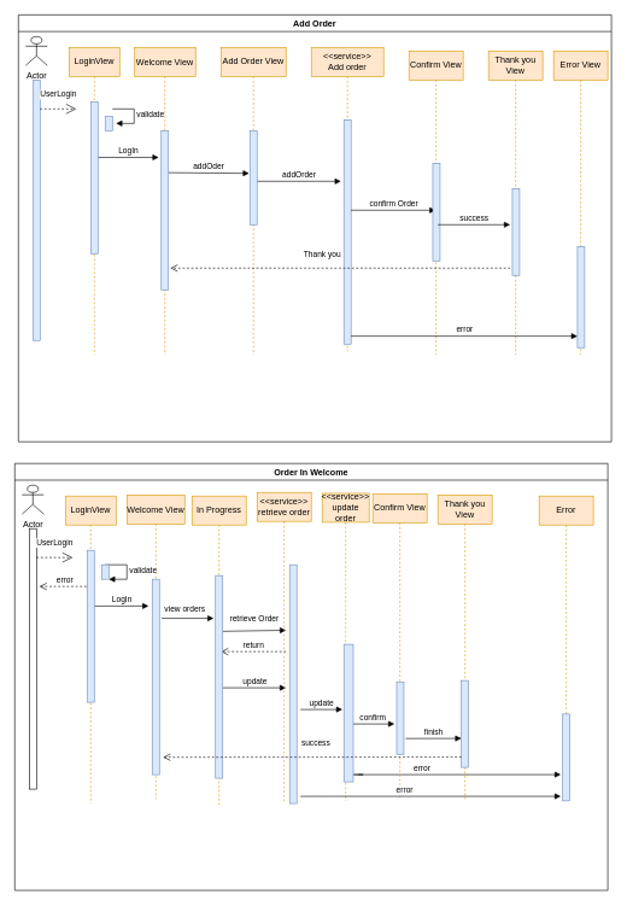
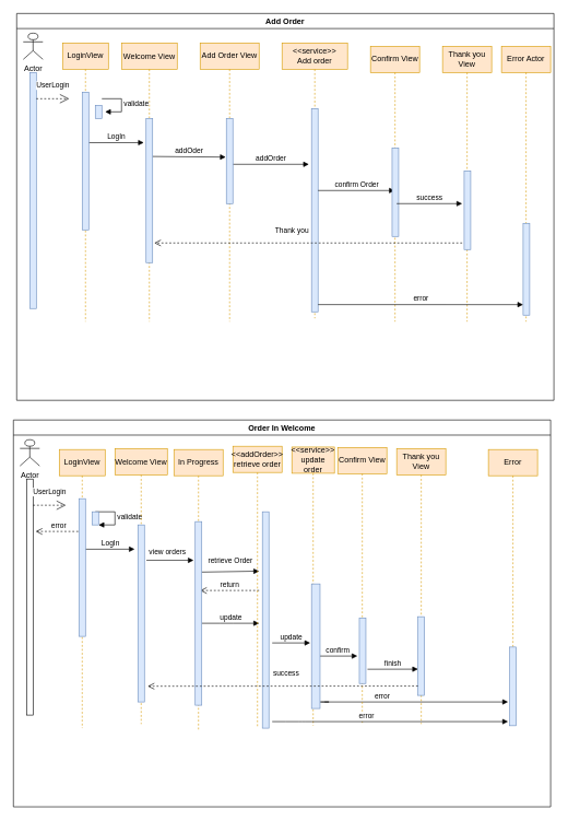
  <mxCell id="0" />
  <mxCell id="1" parent="0" />
  <mxCell id="2" value="Add Order" style="swimlane;" vertex="1" parent="1"><mxGeometry x="25" y="20" width="820" height="590" as="geometry" /></mxCell>
  <mxCell id="3" value="Actor" style="shape=umlActor;verticalLabelPosition=bottom;verticalAlign=top;html=1;outlineConnect=0;" vertex="1" parent="2"><mxGeometry x="10" y="30" width="30" height="40" as="geometry" /></mxCell>
  <mxCell id="4" value="" style="html=1;points=[];perimeter=orthogonalPerimeter;fillColor=#dae8fc;strokeColor=#6c8ebf;" vertex="1" parent="2"><mxGeometry x="20" y="90" width="10" height="360" as="geometry" /></mxCell>
  <mxCell id="5" value="LoginView" style="shape=umlLifeline;perimeter=lifelinePerimeter;whiteSpace=wrap;html=1;container=1;collapsible=0;recursiveResize=0;outlineConnect=0;fillColor=#ffe6cc;strokeColor=#d79b00;" vertex="1" parent="2"><mxGeometry x="70" y="45" width="70" height="425" as="geometry" /></mxCell>
  <mxCell id="6" value="UserLogin" style="endArrow=open;endSize=12;dashed=1;html=1;" edge="1" parent="2"><mxGeometry y="20" width="160" relative="1" as="geometry"><mxPoint x="30" y="130" as="sourcePoint" /><mxPoint x="80" y="130" as="targetPoint" /><mxPoint as="offset" /></mxGeometry></mxCell>
  <mxCell id="7" value="Welcome View" style="shape=umlLifeline;perimeter=lifelinePerimeter;container=1;collapsible=0;recursiveResize=0;rounded=0;shadow=0;strokeWidth=1;fillColor=#ffe6cc;strokeColor=#d79b00;" parent="2" vertex="1"><mxGeometry x="160" y="45" width="85" height="425" as="geometry" /></mxCell>
  <mxCell id="8" value="Add Order View" style="shape=umlLifeline;perimeter=lifelinePerimeter;whiteSpace=wrap;html=1;container=1;collapsible=0;recursiveResize=0;outlineConnect=0;fillColor=#ffe6cc;strokeColor=#d79b00;" vertex="1" parent="2"><mxGeometry x="280" y="45" width="90" height="425" as="geometry" /></mxCell>
  <mxCell id="9" value="addOrder" style="html=1;verticalAlign=bottom;endArrow=block;" edge="1" parent="8"><mxGeometry width="80" relative="1" as="geometry"><mxPoint x="50" y="185" as="sourcePoint" /><mxPoint x="166" y="185" as="targetPoint" /></mxGeometry></mxCell>
  <mxCell id="10" value="LogIn" style="html=1;verticalAlign=bottom;endArrow=block;exitX=1;exitY=0.367;exitDx=0;exitDy=0;exitPerimeter=0;entryX=-0.35;entryY=0.168;entryDx=0;entryDy=0;entryPerimeter=0;" edge="1" parent="2" source="21" target="23"><mxGeometry width="80" relative="1" as="geometry"><mxPoint x="115" y="195" as="sourcePoint" /><mxPoint x="203" y="200" as="targetPoint" /></mxGeometry></mxCell>
  <mxCell id="11" value="addOder" style="html=1;verticalAlign=bottom;endArrow=block;exitX=0.95;exitY=0.264;exitDx=0;exitDy=0;exitPerimeter=0;entryX=-0.1;entryY=0.454;entryDx=0;entryDy=0;entryPerimeter=0;" edge="1" parent="2" source="23" target="24"><mxGeometry width="80" relative="1" as="geometry"><mxPoint x="235" y="228" as="sourcePoint" /><mxPoint x="295" y="216" as="targetPoint" /></mxGeometry></mxCell>
  <mxCell id="12" value="&amp;lt;&amp;lt;service&amp;gt;&amp;gt;&lt;br&gt;Add order" style="shape=umlLifeline;perimeter=lifelinePerimeter;whiteSpace=wrap;html=1;container=1;collapsible=0;recursiveResize=0;outlineConnect=0;fillColor=#ffe6cc;strokeColor=#d79b00;" vertex="1" parent="2"><mxGeometry x="405" y="45" width="100" height="420" as="geometry" /></mxCell>
  <mxCell id="13" value="" style="html=1;points=[];perimeter=orthogonalPerimeter;fillColor=#dae8fc;strokeColor=#6c8ebf;" vertex="1" parent="12"><mxGeometry x="45" y="100" width="10" height="310" as="geometry" /></mxCell>
  <mxCell id="14" value="confirm Order" style="html=1;verticalAlign=bottom;endArrow=block;" edge="1" parent="12" target="15"><mxGeometry width="80" relative="1" as="geometry"><mxPoint x="55" y="225" as="sourcePoint" /><mxPoint x="135" y="225" as="targetPoint" /></mxGeometry></mxCell>
  <mxCell id="15" value="Confirm View" style="shape=umlLifeline;perimeter=lifelinePerimeter;whiteSpace=wrap;html=1;container=1;collapsible=0;recursiveResize=0;outlineConnect=0;fillColor=#ffe6cc;strokeColor=#d79b00;" vertex="1" parent="2"><mxGeometry x="540" y="50" width="75" height="420" as="geometry" /></mxCell>
  <mxCell id="16" value="" style="html=1;points=[];perimeter=orthogonalPerimeter;fillColor=#dae8fc;strokeColor=#6c8ebf;" vertex="1" parent="15"><mxGeometry x="33" y="155" width="10" height="135" as="geometry" /></mxCell>
  <mxCell id="17" value="success" style="html=1;verticalAlign=bottom;endArrow=block;" edge="1" parent="15"><mxGeometry width="80" relative="1" as="geometry"><mxPoint x="40" y="240" as="sourcePoint" /><mxPoint x="140" y="240" as="targetPoint" /></mxGeometry></mxCell>
  <mxCell id="18" value="Thank you" style="html=1;verticalAlign=bottom;endArrow=open;dashed=1;endSize=8;" edge="1" parent="15"><mxGeometry x="0.106" y="-10" relative="1" as="geometry"><mxPoint x="140" y="300" as="sourcePoint" /><mxPoint x="-330" y="300" as="targetPoint" /><Array as="points"><mxPoint x="-100" y="300" /></Array><mxPoint as="offset" /></mxGeometry></mxCell>
  <mxCell id="19" value="Thank you View" style="shape=umlLifeline;perimeter=lifelinePerimeter;whiteSpace=wrap;html=1;container=1;collapsible=0;recursiveResize=0;outlineConnect=0;fillColor=#ffe6cc;strokeColor=#d79b00;" vertex="1" parent="2"><mxGeometry x="650" y="50" width="75" height="420" as="geometry" /></mxCell>
  <mxCell id="20" value="" style="html=1;points=[];perimeter=orthogonalPerimeter;fillColor=#dae8fc;strokeColor=#6c8ebf;" vertex="1" parent="19"><mxGeometry x="33" y="190" width="10" height="120" as="geometry" /></mxCell>
  <mxCell id="21" value="" style="html=1;points=[];perimeter=orthogonalPerimeter;fillColor=#dae8fc;strokeColor=#6c8ebf;" vertex="1" parent="2"><mxGeometry x="100" y="120" width="10" height="210" as="geometry" /></mxCell>
  <mxCell id="22" value="" style="html=1;points=[];perimeter=orthogonalPerimeter;fillColor=#dae8fc;strokeColor=#6c8ebf;" vertex="1" parent="2"><mxGeometry x="120" y="140" width="10" height="20" as="geometry" /></mxCell>
  <mxCell id="23" value="" style="points=[];perimeter=orthogonalPerimeter;rounded=0;shadow=0;strokeWidth=1;fillColor=#dae8fc;strokeColor=#6c8ebf;" parent="2" vertex="1"><mxGeometry x="197.5" y="160" width="10" height="220" as="geometry" /></mxCell>
  <mxCell id="24" value="" style="html=1;points=[];perimeter=orthogonalPerimeter;fillColor=#dae8fc;strokeColor=#6c8ebf;" vertex="1" parent="2"><mxGeometry x="320" y="160" width="10" height="130" as="geometry" /></mxCell>
- <mxCell id="25" value="Error View" style="shape=umlLifeline;perimeter=lifelinePerimeter;whiteSpace=wrap;html=1;container=1;collapsible=0;recursiveResize=0;outlineConnect=0;fillColor=#ffe6cc;strokeColor=#d79b00;" vertex="1" parent="2"><mxGeometry x="740" y="50" width="75" height="420" as="geometry" /></mxCell>
+ <mxCell id="25" value="Error Actor" style="shape=umlLifeline;perimeter=lifelinePerimeter;whiteSpace=wrap;html=1;container=1;collapsible=0;recursiveResize=0;outlineConnect=0;fillColor=#ffe6cc;strokeColor=#d79b00;" vertex="1" parent="2"><mxGeometry x="740" y="50" width="75" height="420" as="geometry" /></mxCell>
  <mxCell id="26" value="" style="html=1;points=[];perimeter=orthogonalPerimeter;fillColor=#dae8fc;strokeColor=#6c8ebf;" vertex="1" parent="25"><mxGeometry x="33" y="270" width="10" height="140" as="geometry" /></mxCell>
  <mxCell id="27" value="error" style="html=1;verticalAlign=bottom;endArrow=block;entryX=0;entryY=0.886;entryDx=0;entryDy=0;entryPerimeter=0;" edge="1" parent="2" target="26"><mxGeometry width="80" relative="1" as="geometry"><mxPoint x="460" y="444" as="sourcePoint" /><mxPoint x="540" y="400" as="targetPoint" /><Array as="points" /></mxGeometry></mxCell>
  <mxCell id="28" value="validate" style="edgeStyle=orthogonalEdgeStyle;html=1;align=left;spacingLeft=2;endArrow=block;rounded=0;" edge="1" parent="1"><mxGeometry relative="1" as="geometry"><mxPoint x="155" y="150" as="sourcePoint" /><Array as="points"><mxPoint x="185" y="150" /><mxPoint x="185" y="170" /></Array><mxPoint x="160" y="170" as="targetPoint" /></mxGeometry></mxCell>
  <mxCell id="29" value="validate" style="edgeStyle=orthogonalEdgeStyle;html=1;align=left;spacingLeft=2;endArrow=block;rounded=0;" edge="1" parent="1"><mxGeometry relative="1" as="geometry"><mxPoint x="145" y="780" as="sourcePoint" /><Array as="points"><mxPoint x="175" y="780" /><mxPoint x="175" y="800" /></Array><mxPoint x="150" y="800" as="targetPoint" /></mxGeometry></mxCell>
  <mxCell id="30" value="error" style="html=1;verticalAlign=bottom;endArrow=open;dashed=1;endSize=8;entryX=1.4;entryY=0.222;entryDx=0;entryDy=0;entryPerimeter=0;" edge="1" parent="1" target="34"><mxGeometry relative="1" as="geometry"><mxPoint x="125" y="810" as="sourcePoint" /><mxPoint x="45" y="810" as="targetPoint" /></mxGeometry></mxCell>
  <mxCell id="31" value="error" style="html=1;verticalAlign=bottom;endArrow=block;" edge="1" parent="1"><mxGeometry x="-0.2" width="80" relative="1" as="geometry"><mxPoint x="495" y="1070" as="sourcePoint" /><mxPoint x="775" y="1070" as="targetPoint" /><Array as="points"><mxPoint x="505" y="1070" /><mxPoint x="485" y="1070" /></Array><mxPoint as="offset" /></mxGeometry></mxCell>
  <mxCell id="32" value="Order In Welcome" style="swimlane;" vertex="1" parent="1"><mxGeometry x="20" y="640" width="820" height="590" as="geometry" /></mxCell>
  <mxCell id="33" value="Actor" style="shape=umlActor;verticalLabelPosition=bottom;verticalAlign=top;html=1;outlineConnect=0;" vertex="1" parent="32"><mxGeometry x="10" y="30" width="30" height="40" as="geometry" /></mxCell>
  <mxCell id="34" value="" style="html=1;points=[];perimeter=orthogonalPerimeter;" vertex="1" parent="32"><mxGeometry x="20" y="90" width="10" height="360" as="geometry" /></mxCell>
  <mxCell id="35" value="LoginView" style="shape=umlLifeline;perimeter=lifelinePerimeter;whiteSpace=wrap;html=1;container=1;collapsible=0;recursiveResize=0;outlineConnect=0;fillColor=#ffe6cc;strokeColor=#d79b00;" vertex="1" parent="32"><mxGeometry x="70" y="45" width="70" height="425" as="geometry" /></mxCell>
  <mxCell id="36" value="UserLogin" style="endArrow=open;endSize=12;dashed=1;html=1;" edge="1" parent="32"><mxGeometry y="20" width="160" relative="1" as="geometry"><mxPoint x="30" y="130" as="sourcePoint" /><mxPoint x="80" y="130" as="targetPoint" /><mxPoint as="offset" /></mxGeometry></mxCell>
  <mxCell id="37" value="Welcome View" style="shape=umlLifeline;perimeter=lifelinePerimeter;container=1;collapsible=0;recursiveResize=0;rounded=0;shadow=0;strokeWidth=1;fillColor=#ffe6cc;strokeColor=#d79b00;" vertex="1" parent="32"><mxGeometry x="155" y="43.75" width="80" height="420" as="geometry" /></mxCell>
  <mxCell id="38" value="In Progress" style="shape=umlLifeline;perimeter=lifelinePerimeter;whiteSpace=wrap;html=1;container=1;collapsible=0;recursiveResize=0;outlineConnect=0;fillColor=#ffe6cc;strokeColor=#d79b00;" vertex="1" parent="32"><mxGeometry x="245" y="45" width="75" height="427.5" as="geometry" /></mxCell>
  <mxCell id="39" value="retrieve Order" style="html=1;verticalAlign=bottom;endArrow=block;exitX=0.95;exitY=0.275;exitDx=0;exitDy=0;exitPerimeter=0;" edge="1" parent="38" source="53"><mxGeometry x="-0.001" y="8" width="80" relative="1" as="geometry"><mxPoint x="50" y="185" as="sourcePoint" /><mxPoint x="130" y="185.5" as="targetPoint" /><Array as="points"><mxPoint x="130" y="185.5" /></Array><mxPoint as="offset" /></mxGeometry></mxCell>
  <mxCell id="40" value="return" style="html=1;verticalAlign=bottom;endArrow=open;dashed=1;endSize=8;entryX=0.75;entryY=0.375;entryDx=0;entryDy=0;entryPerimeter=0;" edge="1" parent="38" target="53"><mxGeometry relative="1" as="geometry"><mxPoint x="130" y="215" as="sourcePoint" /><mxPoint x="50" y="215" as="targetPoint" /></mxGeometry></mxCell>
  <mxCell id="41" value="update" style="html=1;verticalAlign=bottom;endArrow=block;" edge="1" parent="38" source="53"><mxGeometry width="80" relative="1" as="geometry"><mxPoint x="-217.5" y="-435" as="sourcePoint" /><mxPoint x="130" y="265" as="targetPoint" /><Array as="points"><mxPoint x="80" y="265" /></Array></mxGeometry></mxCell>
  <mxCell id="42" value="LogIn" style="html=1;verticalAlign=bottom;endArrow=block;exitX=1;exitY=0.367;exitDx=0;exitDy=0;exitPerimeter=0;" edge="1" parent="32" source="50"><mxGeometry width="80" relative="1" as="geometry"><mxPoint x="115" y="195" as="sourcePoint" /><mxPoint x="185" y="197" as="targetPoint" /></mxGeometry></mxCell>
  <mxCell id="43" value="view orders" style="html=1;verticalAlign=bottom;endArrow=block;" edge="1" parent="32"><mxGeometry x="-0.112" y="3" width="80" relative="1" as="geometry"><mxPoint x="203" y="214" as="sourcePoint" /><mxPoint x="275" y="214" as="targetPoint" /><mxPoint as="offset" /></mxGeometry></mxCell>
- <mxCell id="44" value="&amp;lt;&amp;lt;service&amp;gt;&amp;gt;&lt;br&gt;retrieve order" style="shape=umlLifeline;perimeter=lifelinePerimeter;whiteSpace=wrap;html=1;container=1;collapsible=0;recursiveResize=0;outlineConnect=0;fillColor=#ffe6cc;strokeColor=#d79b00;" vertex="1" parent="32"><mxGeometry x="335" y="40" width="75" height="430" as="geometry" /></mxCell>
+ <mxCell id="44" value="&amp;lt;&amp;lt;addOrder&amp;gt;&amp;gt;&lt;br&gt;retrieve order" style="shape=umlLifeline;perimeter=lifelinePerimeter;whiteSpace=wrap;html=1;container=1;collapsible=0;recursiveResize=0;outlineConnect=0;fillColor=#ffe6cc;strokeColor=#d79b00;" vertex="1" parent="32"><mxGeometry x="335" y="40" width="75" height="430" as="geometry" /></mxCell>
  <mxCell id="45" value="" style="html=1;points=[];perimeter=orthogonalPerimeter;fillColor=#dae8fc;strokeColor=#6c8ebf;" vertex="1" parent="44"><mxGeometry x="45" y="100" width="10" height="330" as="geometry" /></mxCell>
  <mxCell id="46" value="update" style="html=1;verticalAlign=bottom;endArrow=block;" edge="1" parent="44"><mxGeometry width="80" relative="1" as="geometry"><mxPoint x="60" y="300" as="sourcePoint" /><mxPoint x="118" y="300" as="targetPoint" /></mxGeometry></mxCell>
  <mxCell id="47" value="&lt;span&gt;Confirm View&lt;/span&gt;" style="shape=umlLifeline;perimeter=lifelinePerimeter;whiteSpace=wrap;html=1;container=1;collapsible=0;recursiveResize=0;outlineConnect=0;fillColor=#ffe6cc;strokeColor=#d79b00;" vertex="1" parent="32"><mxGeometry x="495" y="41.88" width="75" height="420" as="geometry" /></mxCell>
  <mxCell id="48" value="" style="html=1;points=[];perimeter=orthogonalPerimeter;fillColor=#dae8fc;strokeColor=#6c8ebf;" vertex="1" parent="47"><mxGeometry x="33" y="260" width="10" height="100" as="geometry" /></mxCell>
  <mxCell id="49" value="Error" style="shape=umlLifeline;perimeter=lifelinePerimeter;whiteSpace=wrap;html=1;container=1;collapsible=0;recursiveResize=0;outlineConnect=0;fillColor=#ffe6cc;strokeColor=#d79b00;" vertex="1" parent="32"><mxGeometry x="725" y="45" width="75" height="420" as="geometry" /></mxCell>
  <mxCell id="50" value="" style="html=1;points=[];perimeter=orthogonalPerimeter;fillColor=#dae8fc;strokeColor=#6c8ebf;" vertex="1" parent="32"><mxGeometry x="100" y="120" width="10" height="210" as="geometry" /></mxCell>
  <mxCell id="51" value="" style="html=1;points=[];perimeter=orthogonalPerimeter;fillColor=#dae8fc;strokeColor=#6c8ebf;" vertex="1" parent="32"><mxGeometry x="120" y="140" width="10" height="20" as="geometry" /></mxCell>
  <mxCell id="52" value="" style="points=[];perimeter=orthogonalPerimeter;rounded=0;shadow=0;strokeWidth=1;fillColor=#dae8fc;strokeColor=#6c8ebf;" vertex="1" parent="32"><mxGeometry x="190" y="160" width="10" height="270" as="geometry" /></mxCell>
  <mxCell id="53" value="" style="html=1;points=[];perimeter=orthogonalPerimeter;fillColor=#dae8fc;strokeColor=#6c8ebf;" vertex="1" parent="32"><mxGeometry x="277.5" y="155" width="10" height="280" as="geometry" /></mxCell>
  <mxCell id="54" value="&amp;lt;&amp;lt;service&amp;gt;&amp;gt;&lt;br&gt;update order" style="shape=umlLifeline;perimeter=lifelinePerimeter;whiteSpace=wrap;html=1;container=1;collapsible=0;recursiveResize=0;outlineConnect=0;fillColor=#ffe6cc;strokeColor=#d79b00;" vertex="1" parent="32"><mxGeometry x="425" y="41.25" width="65" height="425" as="geometry" /></mxCell>
  <mxCell id="55" value="confirm" style="html=1;verticalAlign=bottom;endArrow=block;" edge="1" parent="54"><mxGeometry width="80" relative="1" as="geometry"><mxPoint x="40" y="318.75" as="sourcePoint" /><mxPoint x="100" y="318.75" as="targetPoint" /></mxGeometry></mxCell>
  <mxCell id="56" value="error" style="html=1;verticalAlign=bottom;endArrow=block;" edge="1" parent="32"><mxGeometry x="-0.2" width="80" relative="1" as="geometry"><mxPoint x="395" y="460" as="sourcePoint" /><mxPoint x="755" y="460" as="targetPoint" /><Array as="points"><mxPoint x="425" y="460" /><mxPoint x="445" y="460" /></Array><mxPoint as="offset" /></mxGeometry></mxCell>
  <mxCell id="57" value="&lt;span&gt;Thank you View&lt;/span&gt;" style="shape=umlLifeline;perimeter=lifelinePerimeter;whiteSpace=wrap;html=1;container=1;collapsible=0;recursiveResize=0;outlineConnect=0;fillColor=#ffe6cc;strokeColor=#d79b00;" vertex="1" parent="32"><mxGeometry x="585" y="43.75" width="75" height="420" as="geometry" /></mxCell>
  <mxCell id="58" value="" style="html=1;points=[];perimeter=orthogonalPerimeter;fillColor=#dae8fc;strokeColor=#6c8ebf;" vertex="1" parent="32"><mxGeometry x="617.5" y="300" width="10" height="120" as="geometry" /></mxCell>
  <mxCell id="59" value="" style="html=1;points=[];perimeter=orthogonalPerimeter;fillColor=#dae8fc;strokeColor=#6c8ebf;" vertex="1" parent="32"><mxGeometry x="757.5" y="346.25" width="10" height="120" as="geometry" /></mxCell>
  <mxCell id="60" value="" style="html=1;points=[];perimeter=orthogonalPerimeter;fillColor=#dae8fc;strokeColor=#6c8ebf;" vertex="1" parent="32"><mxGeometry x="455" y="250" width="13" height="190" as="geometry" /></mxCell>
  <mxCell id="61" value="finish" style="html=1;verticalAlign=bottom;endArrow=block;" edge="1" parent="32"><mxGeometry width="80" relative="1" as="geometry"><mxPoint x="540.5" y="380.12" as="sourcePoint" /><mxPoint x="617.5" y="380" as="targetPoint" /></mxGeometry></mxCell>
  <mxCell id="62" value="success" style="html=1;verticalAlign=bottom;endArrow=open;dashed=1;endSize=8;" edge="1" parent="32"><mxGeometry x="-0.024" y="-10" relative="1" as="geometry"><mxPoint x="617.5" y="405.75" as="sourcePoint" /><mxPoint x="205" y="406" as="targetPoint" /><mxPoint as="offset" /></mxGeometry></mxCell>
